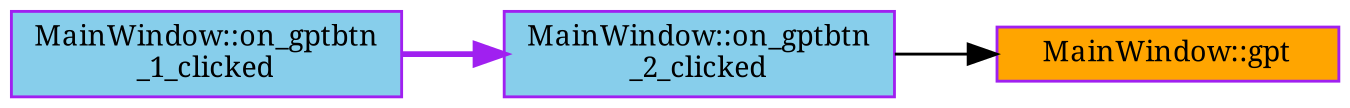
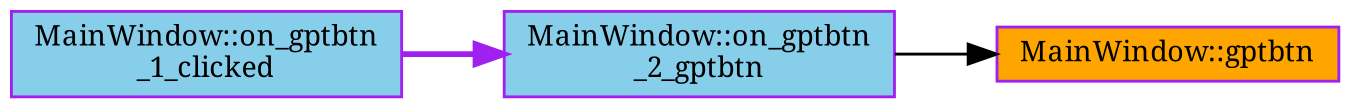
  digraph {
    fontname="Noto Serif"
    rankdir=RL
    node [color=purple fillcolor=skyblue fontname="Noto Serif" fontsize=10 shape=box style=filled]
    edge [dir=back fontname="Noto Serif" fontsize=10 labelfontname=Helvetica labelfontsize=10]
-   n1 [fillcolor=orange fontcolor=black height=0.2 label="MainWindow::gpt" width=0.4]
-   n2 [height=0.2 label="MainWindow::on_gptbtn\l_2_clicked" width=0.4]
+   n1 [fillcolor=orange fontcolor=black height=0.2 label="MainWindow::gptbtn" width=0.4]
+   n2 [height=0.2 label="MainWindow::on_gptbtn\l_2_gptbtn" width=0.4]
    n3 [height=0.2 label="MainWindow::on_gptbtn\l_1_clicked" width=0.4]
    n1 -> n2 [color=black style=solid]
    n2 -> n3 [color=purple style=bold]
  }
